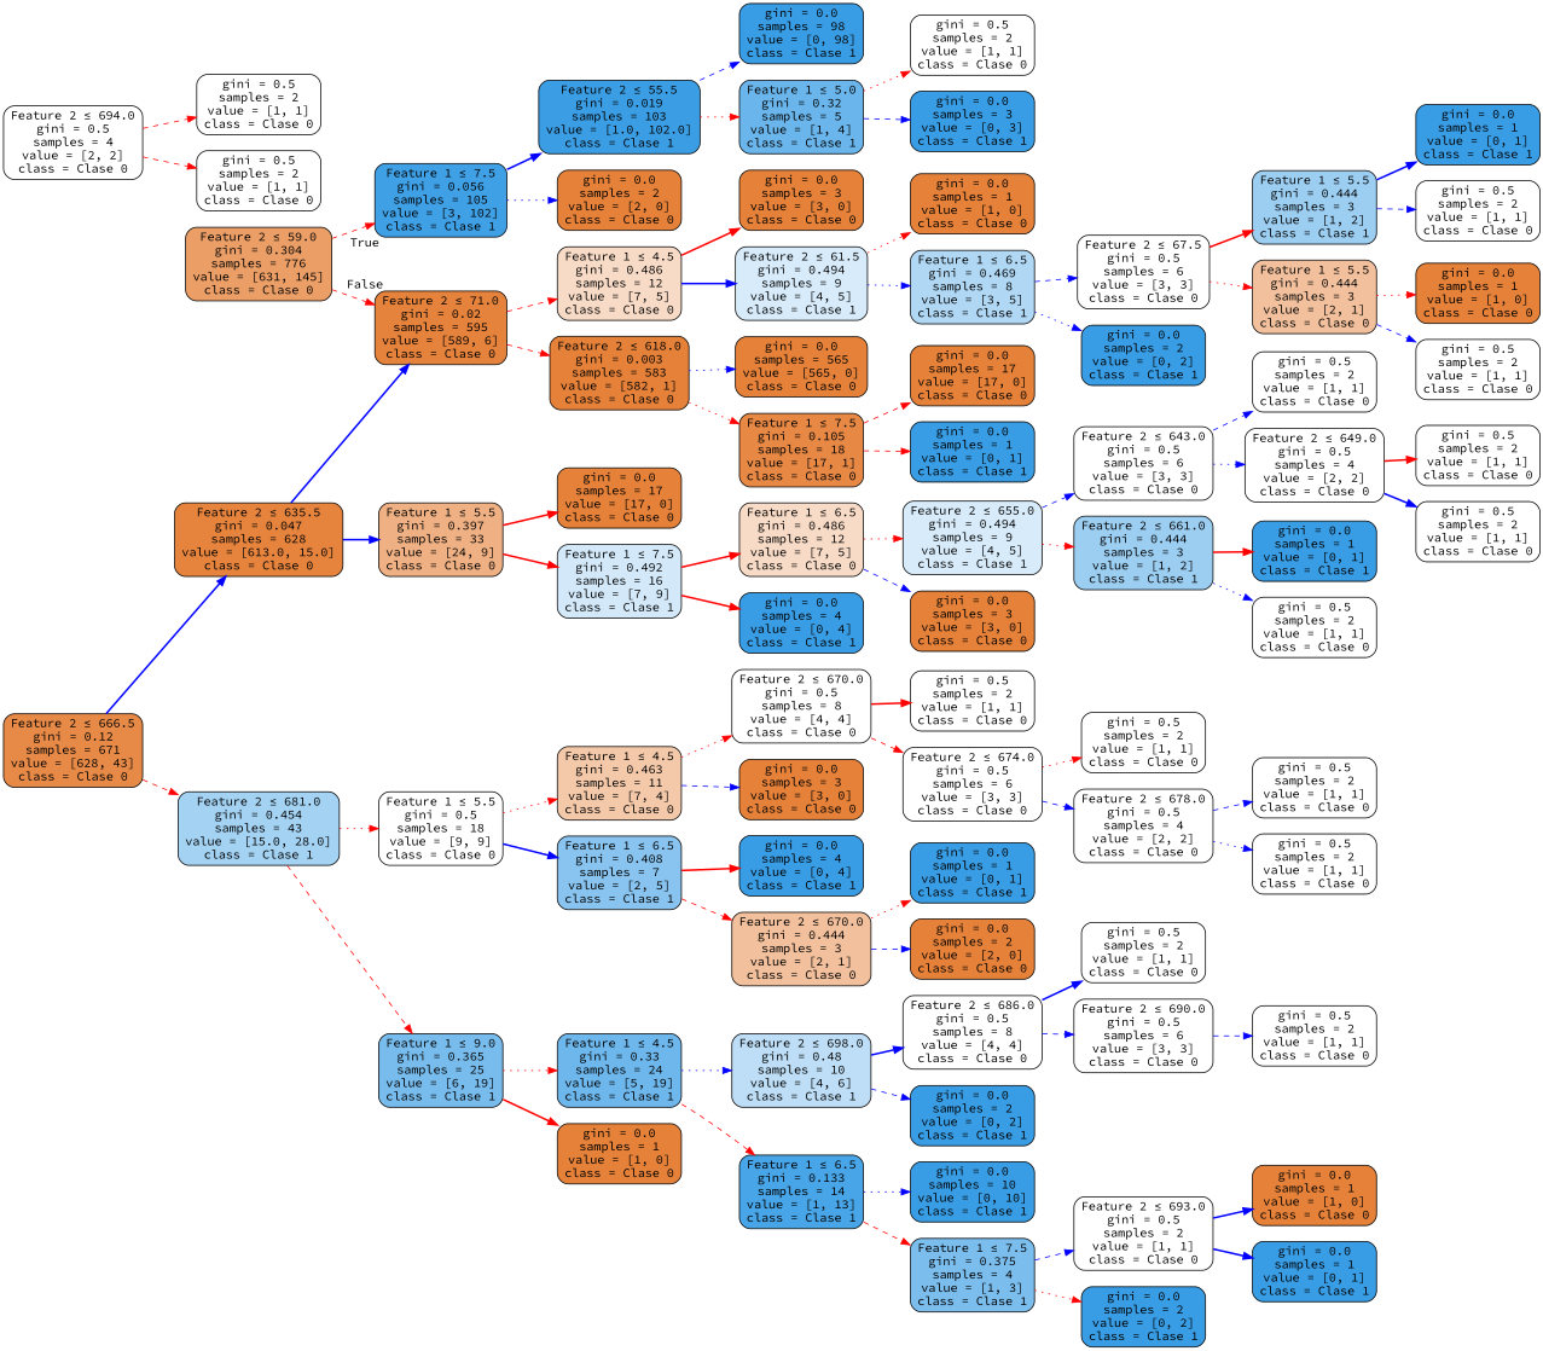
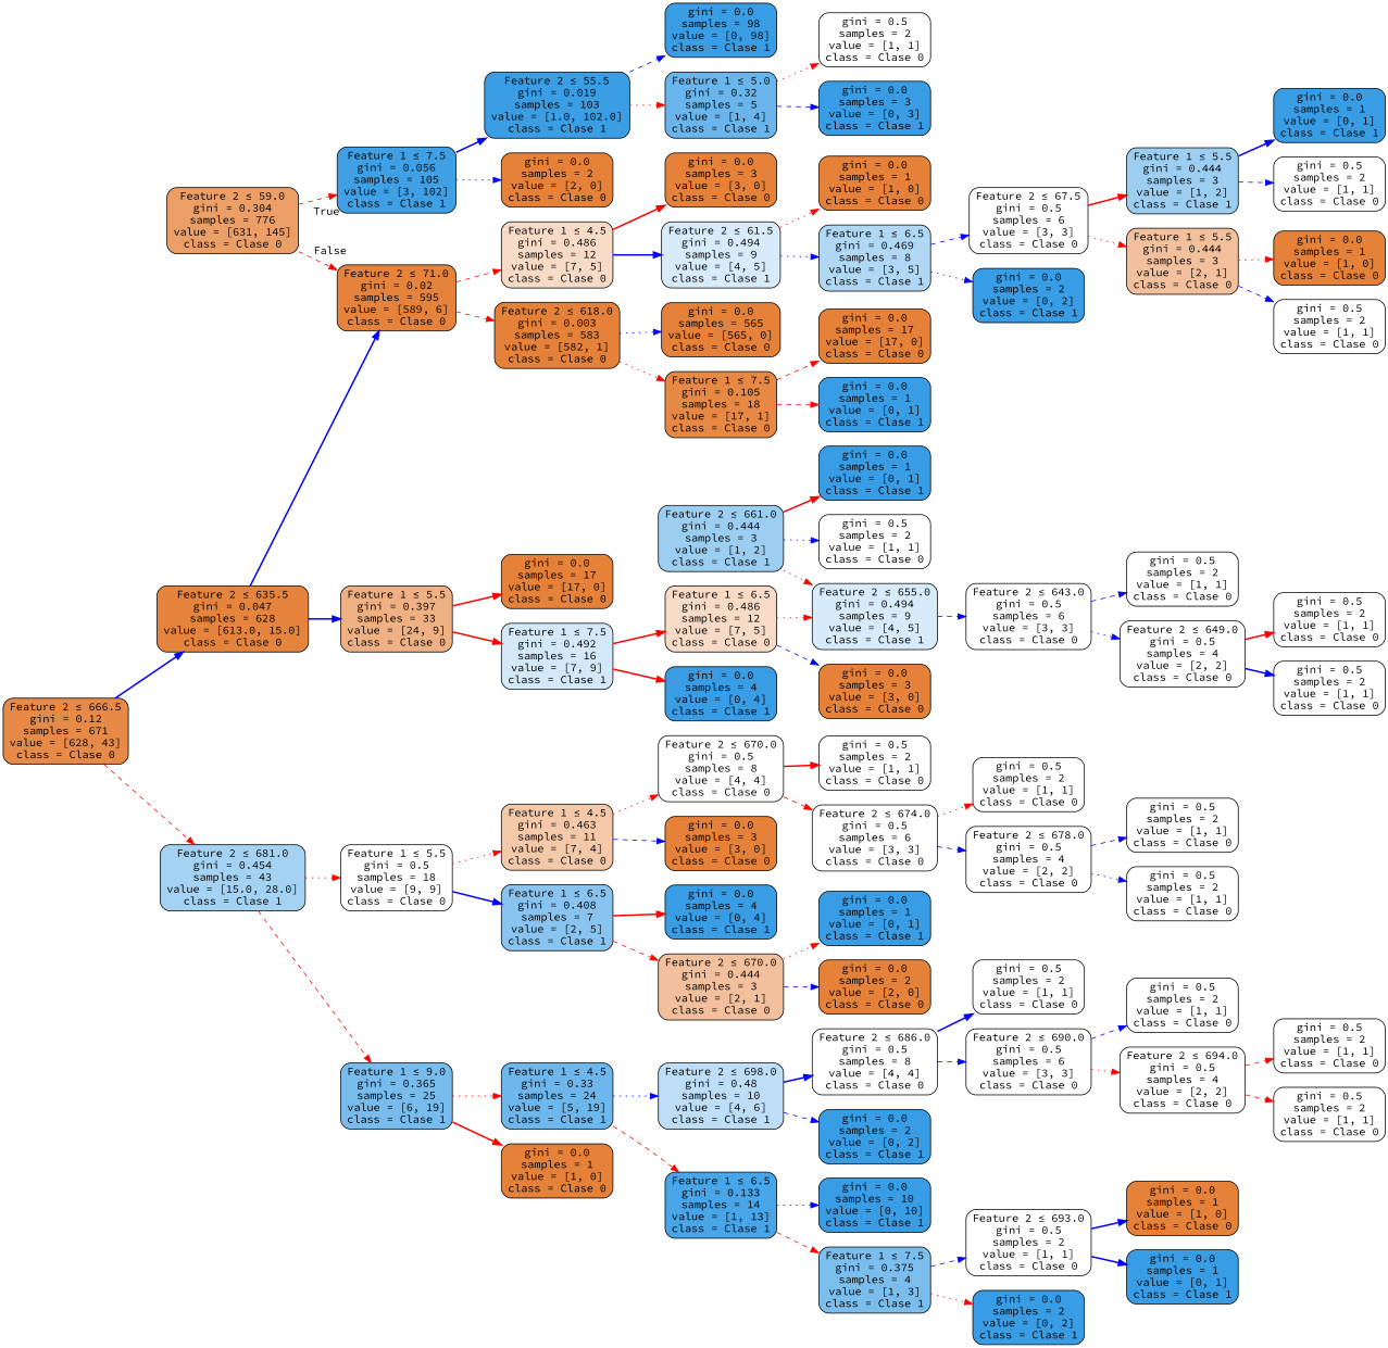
  digraph {
    fontname="Source Code Pro"
    rankdir=LR
    node [color=black fillcolor="#ffffff" fontname="Source Code Pro" shape=box style="filled, rounded"]
    edge [color=red fontname="Source Code Pro" style=dashed]
    n1 [fillcolor="#eb9e66" label=<Feature 2 &le; 59.0<br/>gini = 0.304<br/>samples = 776<br/>value = [631, 145]<br/>class = Clase 0>]
    n2 [fillcolor="#3fa0e6" label=<Feature 1 &le; 7.5<br/>gini = 0.056<br/>samples = 105<br/>value = [3, 102]<br/>class = Clase 1>]
    n3 [fillcolor="#e5823b" label=<Feature 2 &le; 71.0<br/>gini = 0.02<br/>samples = 595<br/>value = [589, 6]<br/>class = Clase 0>]
    n4 [fillcolor="#3b9ee5" label=<Feature 2 &le; 55.5<br/>gini = 0.019<br/>samples = 103<br/>value = [1.0, 102.0]<br/>class = Clase 1>]
    n5 [fillcolor="#e58139" label=<gini = 0.0<br/>samples = 2<br/>value = [2, 0]<br/>class = Clase 0>]
    n6 [fillcolor="#e78a47" label=<Feature 2 &le; 666.5<br/>gini = 0.12<br/>samples = 671<br/>value = [628, 43]<br/>class = Clase 0>]
    n7 [fillcolor="#e6843e" label=<Feature 2 &le; 635.5<br/>gini = 0.047<br/>samples = 628<br/>value = [613.0, 15.0]<br/>class = Clase 0>]
    n8 [fillcolor="#a3d2f3" label=<Feature 2 &le; 681.0<br/>gini = 0.454<br/>samples = 43<br/>value = [15.0, 28.0]<br/>class = Clase 1>]
    n9 [fillcolor="#399de5" label=<gini = 0.0<br/>samples = 98<br/>value = [0, 98]<br/>class = Clase 1>]
    n10 [fillcolor="#6ab6ec" label=<Feature 1 &le; 5.0<br/>gini = 0.32<br/>samples = 5<br/>value = [1, 4]<br/>class = Clase 1>]
    n11 [label=<gini = 0.5<br/>samples = 2<br/>value = [1, 1]<br/>class = Clase 0>]
    n12 [fillcolor="#399de5" label=<gini = 0.0<br/>samples = 3<br/>value = [0, 3]<br/>class = Clase 1>]
    n13 [fillcolor="#efb083" label=<Feature 1 &le; 5.5<br/>gini = 0.397<br/>samples = 33<br/>value = [24, 9]<br/>class = Clase 0>]
    n14 [label=<Feature 1 &le; 5.5<br/>gini = 0.5<br/>samples = 18<br/>value = [9, 9]<br/>class = Clase 0>]
    n15 [fillcolor="#78bced" label=<Feature 1 &le; 9.0<br/>gini = 0.365<br/>samples = 25<br/>value = [6, 19]<br/>class = Clase 1>]
    n16 [fillcolor="#f8dbc6" label=<Feature 1 &le; 4.5<br/>gini = 0.486<br/>samples = 12<br/>value = [7, 5]<br/>class = Clase 0>]
    n17 [fillcolor="#e58139" label=<Feature 2 &le; 618.0<br/>gini = 0.003<br/>samples = 583<br/>value = [582, 1]<br/>class = Clase 0>]
    n18 [fillcolor="#e58139" label=<gini = 0.0<br/>samples = 17<br/>value = [17, 0]<br/>class = Clase 0>]
    n19 [fillcolor="#d3e9f9" label=<Feature 1 &le; 7.5<br/>gini = 0.492<br/>samples = 16<br/>value = [7, 9]<br/>class = Clase 1>]
    n20 [fillcolor="#e58139" label=<gini = 0.0<br/>samples = 3<br/>value = [3, 0]<br/>class = Clase 0>]
    n21 [fillcolor="#d7ebfa" label=<Feature 2 &le; 61.5<br/>gini = 0.494<br/>samples = 9<br/>value = [4, 5]<br/>class = Clase 1>]
    n22 [fillcolor="#e58139" label=<gini = 0.0<br/>samples = 565<br/>value = [565, 0]<br/>class = Clase 0>]
    n23 [fillcolor="#e78845" label=<Feature 1 &le; 7.5<br/>gini = 0.105<br/>samples = 18<br/>value = [17, 1]<br/>class = Clase 0>]
    n24 [fillcolor="#e58139" label=<gini = 0.0<br/>samples = 1<br/>value = [1, 0]<br/>class = Clase 0>]
    n25 [fillcolor="#b0d8f5" label=<Feature 1 &le; 6.5<br/>gini = 0.469<br/>samples = 8<br/>value = [3, 5]<br/>class = Clase 1>]
    n26 [label=<Feature 2 &le; 67.5<br/>gini = 0.5<br/>samples = 6<br/>value = [3, 3]<br/>class = Clase 0>]
    n27 [fillcolor="#399de5" label=<gini = 0.0<br/>samples = 2<br/>value = [0, 2]<br/>class = Clase 1>]
    n28 [fillcolor="#9ccef2" label=<Feature 1 &le; 5.5<br/>gini = 0.444<br/>samples = 3<br/>value = [1, 2]<br/>class = Clase 1>]
    n29 [fillcolor="#f2c09c" label=<Feature 1 &le; 5.5<br/>gini = 0.444<br/>samples = 3<br/>value = [2, 1]<br/>class = Clase 0>]
    n30 [fillcolor="#399de5" label=<gini = 0.0<br/>samples = 1<br/>value = [0, 1]<br/>class = Clase 1>]
    n31 [label=<gini = 0.5<br/>samples = 2<br/>value = [1, 1]<br/>class = Clase 0>]
    n32 [fillcolor="#e58139" label=<gini = 0.0<br/>samples = 1<br/>value = [1, 0]<br/>class = Clase 0>]
    n33 [label=<gini = 0.5<br/>samples = 2<br/>value = [1, 1]<br/>class = Clase 0>]
    n34 [fillcolor="#e58139" label=<gini = 0.0<br/>samples = 17<br/>value = [17, 0]<br/>class = Clase 0>]
    n35 [fillcolor="#399de5" label=<gini = 0.0<br/>samples = 1<br/>value = [0, 1]<br/>class = Clase 1>]
    n36 [fillcolor="#f8dbc6" label=<Feature 1 &le; 6.5<br/>gini = 0.486<br/>samples = 12<br/>value = [7, 5]<br/>class = Clase 0>]
    n37 [fillcolor="#399de5" label=<gini = 0.0<br/>samples = 4<br/>value = [0, 4]<br/>class = Clase 1>]
    n38 [fillcolor="#d7ebfa" label=<Feature 2 &le; 655.0<br/>gini = 0.494<br/>samples = 9<br/>value = [4, 5]<br/>class = Clase 1>]
    n39 [fillcolor="#e58139" label=<gini = 0.0<br/>samples = 3<br/>value = [3, 0]<br/>class = Clase 0>]
    n40 [label=<Feature 2 &le; 643.0<br/>gini = 0.5<br/>samples = 6<br/>value = [3, 3]<br/>class = Clase 0>]
    n41 [fillcolor="#9ccef2" label=<Feature 2 &le; 661.0<br/>gini = 0.444<br/>samples = 3<br/>value = [1, 2]<br/>class = Clase 1>]
    n42 [label=<gini = 0.5<br/>samples = 2<br/>value = [1, 1]<br/>class = Clase 0>]
    n43 [label=<Feature 2 &le; 649.0<br/>gini = 0.5<br/>samples = 4<br/>value = [2, 2]<br/>class = Clase 0>]
    n44 [fillcolor="#399de5" label=<gini = 0.0<br/>samples = 1<br/>value = [0, 1]<br/>class = Clase 1>]
    n45 [label=<gini = 0.5<br/>samples = 2<br/>value = [1, 1]<br/>class = Clase 0>]
    n46 [label=<gini = 0.5<br/>samples = 2<br/>value = [1, 1]<br/>class = Clase 0>]
    n47 [label=<gini = 0.5<br/>samples = 2<br/>value = [1, 1]<br/>class = Clase 0>]
    n48 [fillcolor="#f4c9aa" label=<Feature 1 &le; 4.5<br/>gini = 0.463<br/>samples = 11<br/>value = [7, 4]<br/>class = Clase 0>]
    n49 [fillcolor="#88c4ef" label=<Feature 1 &le; 6.5<br/>gini = 0.408<br/>samples = 7<br/>value = [2, 5]<br/>class = Clase 1>]
    n50 [fillcolor="#6db7ec" label=<Feature 1 &le; 4.5<br/>gini = 0.33<br/>samples = 24<br/>value = [5, 19]<br/>class = Clase 1>]
    n51 [fillcolor="#e58139" label=<gini = 0.0<br/>samples = 1<br/>value = [1, 0]<br/>class = Clase 0>]
    n52 [label=<Feature 2 &le; 670.0<br/>gini = 0.5<br/>samples = 8<br/>value = [4, 4]<br/>class = Clase 0>]
    n53 [fillcolor="#e58139" label=<gini = 0.0<br/>samples = 3<br/>value = [3, 0]<br/>class = Clase 0>]
    n54 [fillcolor="#399de5" label=<gini = 0.0<br/>samples = 4<br/>value = [0, 4]<br/>class = Clase 1>]
    n55 [fillcolor="#f2c09c" label=<Feature 2 &le; 670.0<br/>gini = 0.444<br/>samples = 3<br/>value = [2, 1]<br/>class = Clase 0>]
    n56 [label=<gini = 0.5<br/>samples = 2<br/>value = [1, 1]<br/>class = Clase 0>]
    n57 [label=<Feature 2 &le; 674.0<br/>gini = 0.5<br/>samples = 6<br/>value = [3, 3]<br/>class = Clase 0>]
    n58 [label=<gini = 0.5<br/>samples = 2<br/>value = [1, 1]<br/>class = Clase 0>]
    n59 [label=<Feature 2 &le; 678.0<br/>gini = 0.5<br/>samples = 4<br/>value = [2, 2]<br/>class = Clase 0>]
    n60 [label=<gini = 0.5<br/>samples = 2<br/>value = [1, 1]<br/>class = Clase 0>]
    n61 [label=<gini = 0.5<br/>samples = 2<br/>value = [1, 1]<br/>class = Clase 0>]
    n62 [fillcolor="#399de5" label=<gini = 0.0<br/>samples = 1<br/>value = [0, 1]<br/>class = Clase 1>]
    n63 [fillcolor="#e58139" label=<gini = 0.0<br/>samples = 2<br/>value = [2, 0]<br/>class = Clase 0>]
    n64 [fillcolor="#bddef6" label=<Feature 2 &le; 698.0<br/>gini = 0.48<br/>samples = 10<br/>value = [4, 6]<br/>class = Clase 1>]
    n65 [fillcolor="#48a5e7" label=<Feature 1 &le; 6.5<br/>gini = 0.133<br/>samples = 14<br/>value = [1, 13]<br/>class = Clase 1>]
    n66 [label=<Feature 2 &le; 686.0<br/>gini = 0.5<br/>samples = 8<br/>value = [4, 4]<br/>class = Clase 0>]
    n67 [fillcolor="#399de5" label=<gini = 0.0<br/>samples = 2<br/>value = [0, 2]<br/>class = Clase 1>]
    n68 [fillcolor="#399de5" label=<gini = 0.0<br/>samples = 10<br/>value = [0, 10]<br/>class = Clase 1>]
    n69 [fillcolor="#7bbeee" label=<Feature 1 &le; 7.5<br/>gini = 0.375<br/>samples = 4<br/>value = [1, 3]<br/>class = Clase 1>]
    n70 [label=<gini = 0.5<br/>samples = 2<br/>value = [1, 1]<br/>class = Clase 0>]
    n71 [label=<Feature 2 &le; 690.0<br/>gini = 0.5<br/>samples = 6<br/>value = [3, 3]<br/>class = Clase 0>]
    n72 [label=<gini = 0.5<br/>samples = 2<br/>value = [1, 1]<br/>class = Clase 0>]
    n73 [label=<Feature 2 &le; 694.0<br/>gini = 0.5<br/>samples = 4<br/>value = [2, 2]<br/>class = Clase 0>]
    n74 [label=<gini = 0.5<br/>samples = 2<br/>value = [1, 1]<br/>class = Clase 0>]
    n75 [label=<gini = 0.5<br/>samples = 2<br/>value = [1, 1]<br/>class = Clase 0>]
    n76 [label=<Feature 2 &le; 693.0<br/>gini = 0.5<br/>samples = 2<br/>value = [1, 1]<br/>class = Clase 0>]
    n77 [fillcolor="#399de5" label=<gini = 0.0<br/>samples = 2<br/>value = [0, 2]<br/>class = Clase 1>]
    n78 [fillcolor="#e58139" label=<gini = 0.0<br/>samples = 1<br/>value = [1, 0]<br/>class = Clase 0>]
    n79 [fillcolor="#399de5" label=<gini = 0.0<br/>samples = 1<br/>value = [0, 1]<br/>class = Clase 1>]
    n1 -> n2 [headlabel=True labelangle=45 labeldistance=2.5]
    n1 -> n3 [headlabel=False labelangle=-45 labeldistance=2.5]
    n2 -> n4 [color=blue style=bold]
    n2 -> n5 [color=blue style=dotted]
    n3 -> n16
    n3 -> n17
    n4 -> n9 [color=blue]
    n4 -> n10 [style=dotted]
    n6 -> n7 [color=blue style=bold]
    n6 -> n8
    n7 -> n3 [color=blue style=bold]
    n7 -> n13 [color=blue style=bold]
    n8 -> n14 [style=dotted]
    n8 -> n15
    n10 -> n11 [style=dotted]
    n10 -> n12 [color=blue]
    n13 -> n18 [style=bold]
    n13 -> n19 [style=bold]
    n14 -> n48 [style=dotted]
    n14 -> n49 [color=blue style=bold]
    n15 -> n50 [style=dotted]
    n15 -> n51 [style=bold]
    n16 -> n20 [style=bold]
    n16 -> n21 [color=blue style=bold]
    n17 -> n22 [color=blue style=dotted]
    n17 -> n23 [style=dotted]
    n19 -> n36 [style=bold]
    n19 -> n37 [style=bold]
    n21 -> n24 [style=dotted]
    n21 -> n25 [color=blue style=dotted]
    n23 -> n34
    n23 -> n35
    n25 -> n26 [color=blue]
    n25 -> n27 [color=blue style=dotted]
    n26 -> n28 [style=bold]
    n26 -> n29 [style=dotted]
    n28 -> n30 [color=blue style=bold]
    n28 -> n31 [color=blue]
    n29 -> n32 [style=dotted]
    n29 -> n33 [color=blue]
    n36 -> n38 [style=dotted]
    n36 -> n39 [color=blue]
    n38 -> n40 [color=blue]
-   n38 -> n41 [style=dotted]
+   n41 -> n38 [style=dotted]
    n40 -> n42 [color=blue]
    n40 -> n43 [color=blue style=dotted]
    n41 -> n44 [style=bold]
    n41 -> n45 [color=blue style=dotted]
    n43 -> n46 [style=bold]
    n43 -> n47 [color=blue style=bold]
    n48 -> n52 [style=dotted]
    n48 -> n53 [color=blue]
    n49 -> n54 [style=bold]
    n49 -> n55
    n50 -> n64 [color=blue style=dotted]
    n50 -> n65
    n52 -> n56 [style=bold]
    n52 -> n57
    n55 -> n62 [style=dotted]
    n55 -> n63 [color=blue]
    n57 -> n58 [style=dotted]
    n57 -> n59 [color=blue]
    n59 -> n60 [color=blue]
    n59 -> n61 [color=blue style=dotted]
    n64 -> n66 [color=blue style=bold]
    n64 -> n67 [color=blue]
    n65 -> n68 [color=blue style=dotted]
    n65 -> n69
    n66 -> n70 [color=blue style=bold]
    n66 -> n71 [color=blue]
    n69 -> n76 [color=blue]
    n69 -> n77 [style=dotted]
    n71 -> n72 [color=blue]
+   n71 -> n73 [style=dotted]
    n73 -> n74
    n73 -> n75
    n76 -> n78 [color=blue style=bold]
    n76 -> n79 [color=blue style=bold]
  }
